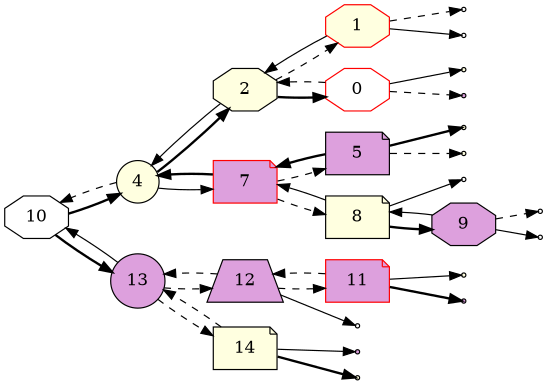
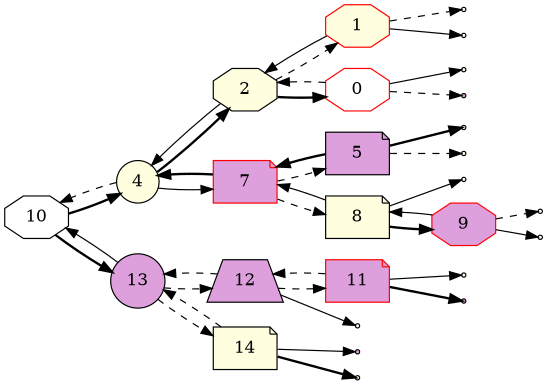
  digraph {
    rankdir=LR
    node [fillcolor=lightyellow shape=point style=filled]
    edge [style=dashed]
    10 [fillcolor=white shape=octagon]
    4 [shape=circle]
    13 [fillcolor=plum shape=circle]
    2 [shape=octagon]
    7 [color=red fillcolor=plum shape=note]
    12 [fillcolor=plum shape=trapezium]
    14 [shape=note]
    1 [color=red shape=octagon]
    n9 [color=red fillcolor=white label=0 shape=octagon]
    5 [fillcolor=plum shape=note]
    8 [shape=note]
    11 [color=red fillcolor=plum shape=note]
    null2 [fillcolor=white]
    null0 [fillcolor=plum]
    null1
    null3
    null4 [fillcolor=plum]
    null12 [fillcolor=white]
    null13 [fillcolor=white]
    null10
    null11 [fillcolor=plum]
    null8
    null9
    null5 [fillcolor=white]
-   9 [color=black fillcolor=plum shape=octagon]
+   9 [color=red fillcolor=plum shape=octagon]
    null6 [fillcolor=white]
    null7 [fillcolor=white]
    10 -> 4 [style=bold]
    10 -> 13 [style=bold]
    4 -> 10
    4 -> 2 [style=bold]
    4 -> 7 [style=solid]
    13 -> 10 [style=solid]
    13 -> 12
    13 -> 14
    2 -> 4 [style=solid]
    2 -> 1
    2 -> n9 [style=bold]
    7 -> 4 [style=bold]
    7 -> 5
    7 -> 8
    12 -> 13
    12 -> 11
    12 -> null2 [style=solid]
    14 -> 13
    14 -> null0 [style=solid]
    14 -> null1 [style=bold]
    1 -> 2 [style=solid]
    1 -> null12
    1 -> null13 [style=solid]
    n9 -> 2
    n9 -> null10 [style=solid]
    n9 -> null11
    5 -> 7 [style=bold]
    5 -> null8 [style=bold]
    5 -> null9
    8 -> 7 [style=solid]
    8 -> null5 [style=solid]
    8 -> 9 [style=bold]
    11 -> 12
    11 -> null3 [style=solid]
    11 -> null4 [style=bold]
    9 -> 8 [style=solid]
    9 -> null6
    9 -> null7 [style=solid]
  }
